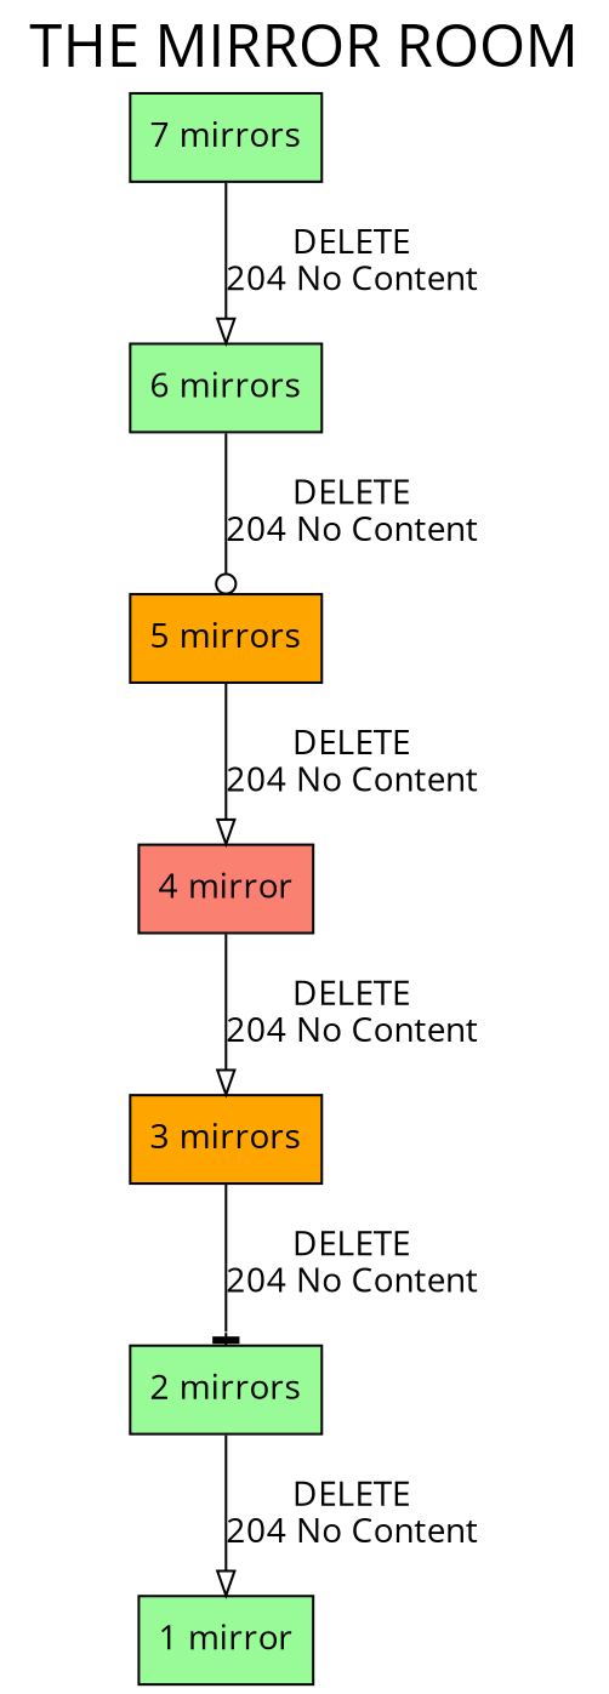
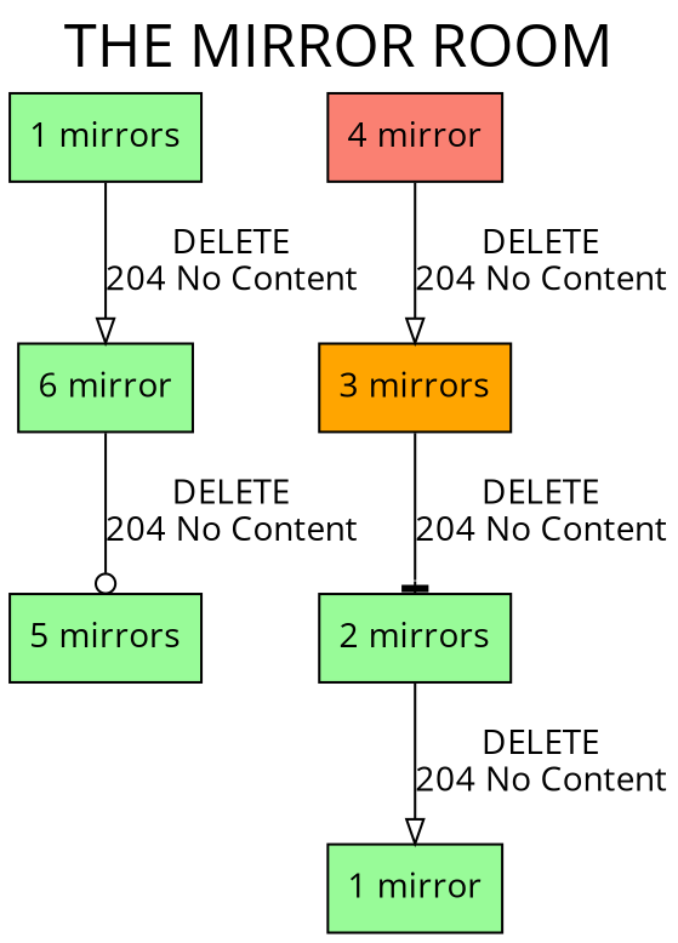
  digraph {
    fontname="Open Sans"
    fontsize=24
    label="THE MIRROR ROOM"
    labelloc=t
    node [fillcolor=palegreen fontname="Open Sans" shape=box style=filled]
    edge [arrowhead=onormal fontname="Open Sans"]
-   n1 [label="7 mirrors"]
-   n2 [label="6 mirrors"]
-   n3 [fillcolor=orange label="5 mirrors"]
+   n1 [label="1 mirrors"]
+   n2 [label="6 mirror"]
+   n3 [label="5 mirrors"]
    n4 [fillcolor=salmon label="4 mirror"]
    n5 [bgcolor=black fillcolor=orange label="3 mirrors"]
    n6 [label="2 mirrors"]
    n7 [label="1 mirror"]
    n1 -> n2 [label="DELETE\n204 No Content"]
    n2 -> n3 [arrowhead=odot label="DELETE\n204 No Content"]
-   n3 -> n4 [label="DELETE\n204 No Content"]
    n4 -> n5 [label="DELETE\n204 No Content"]
    n5 -> n6 [arrowhead=tee label="DELETE\n204 No Content"]
    n6 -> n7 [label="DELETE\n204 No Content"]
  }
